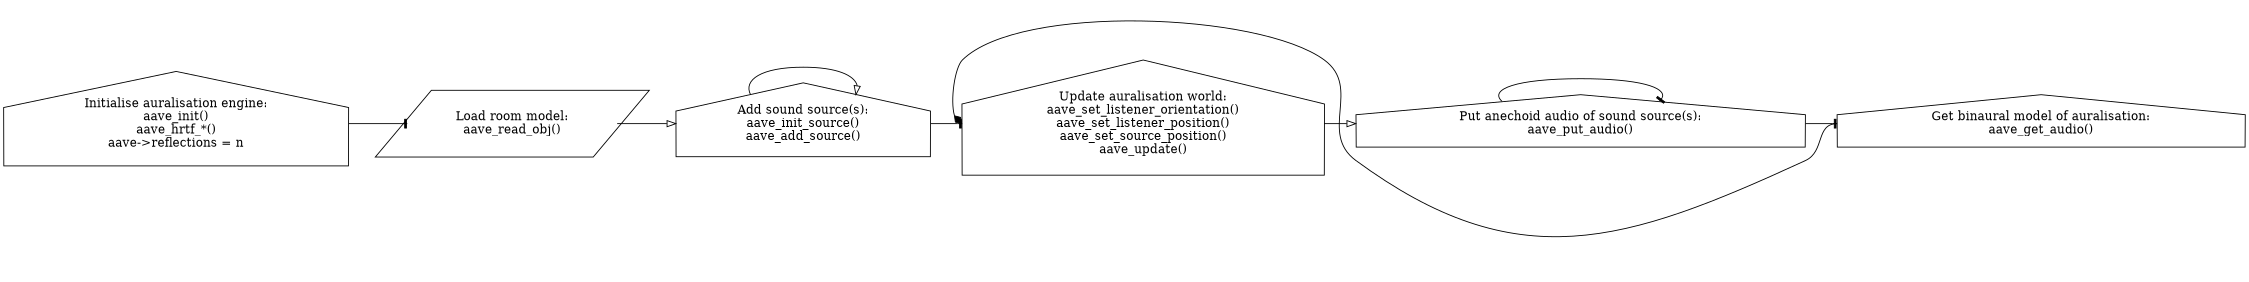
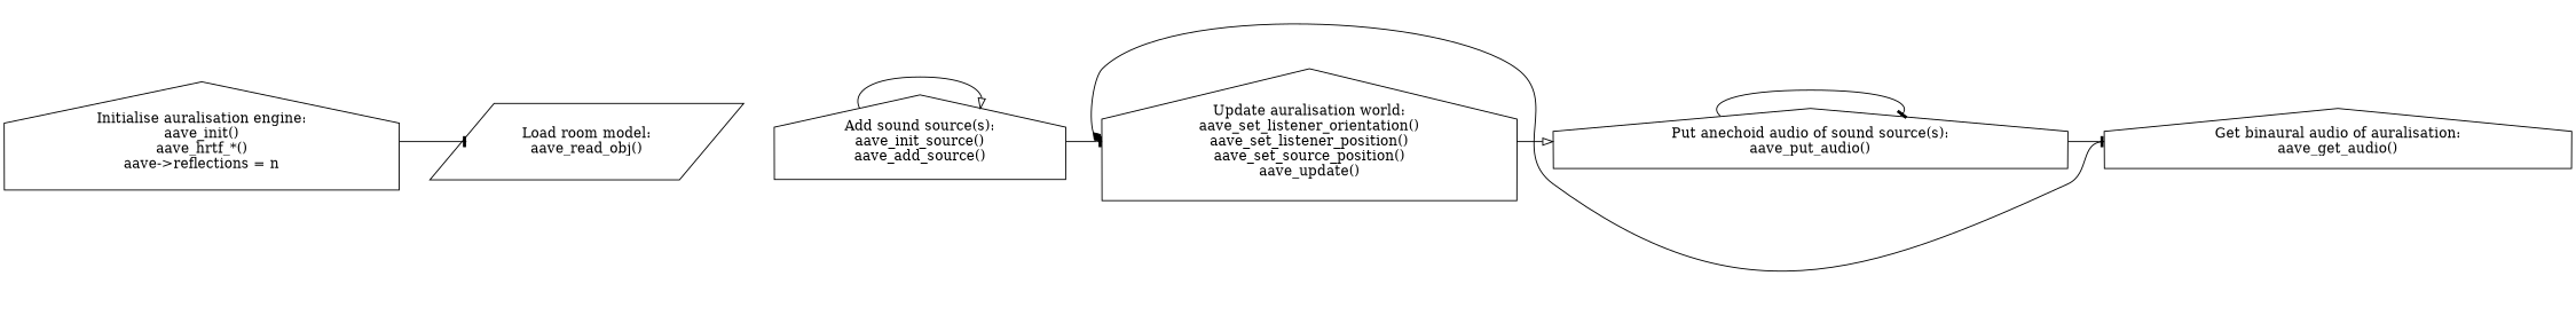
  digraph {
    rankdir=LR
    node [shape=house]
    edge [arrowhead=tee]
    n1 [label="Initialise auralisation engine:\naave_init()\naave_hrtf_*()\naave->reflections = n"]
    n2 [label="Load room model:\naave_read_obj()" shape=parallelogram]
    n3 [label="Add sound source(s):\naave_init_source()\naave_add_source()"]
    n4 [label="Update auralisation world:\naave_set_listener_orientation()\naave_set_listener_position()\naave_set_source_position()\naave_update()"]
    n5 [label="Put anechoid audio of sound source(s):\naave_put_audio()"]
-   n6 [label="Get binaural model of auralisation:\naave_get_audio()"]
+   n6 [label="Get binaural audio of auralisation:\naave_get_audio()"]
    n1 -> n2
-   n2 -> n3 [arrowhead=onormal]
    n3 -> n3 [arrowhead=onormal]
    n3 -> n4
    n4 -> n5 [arrowhead=onormal weight=2]
    n5 -> n5
    n5 -> n6 [weight=2]
    n6 -> n4 [arrowhead=diamond headport=w tailport=w]
  }
